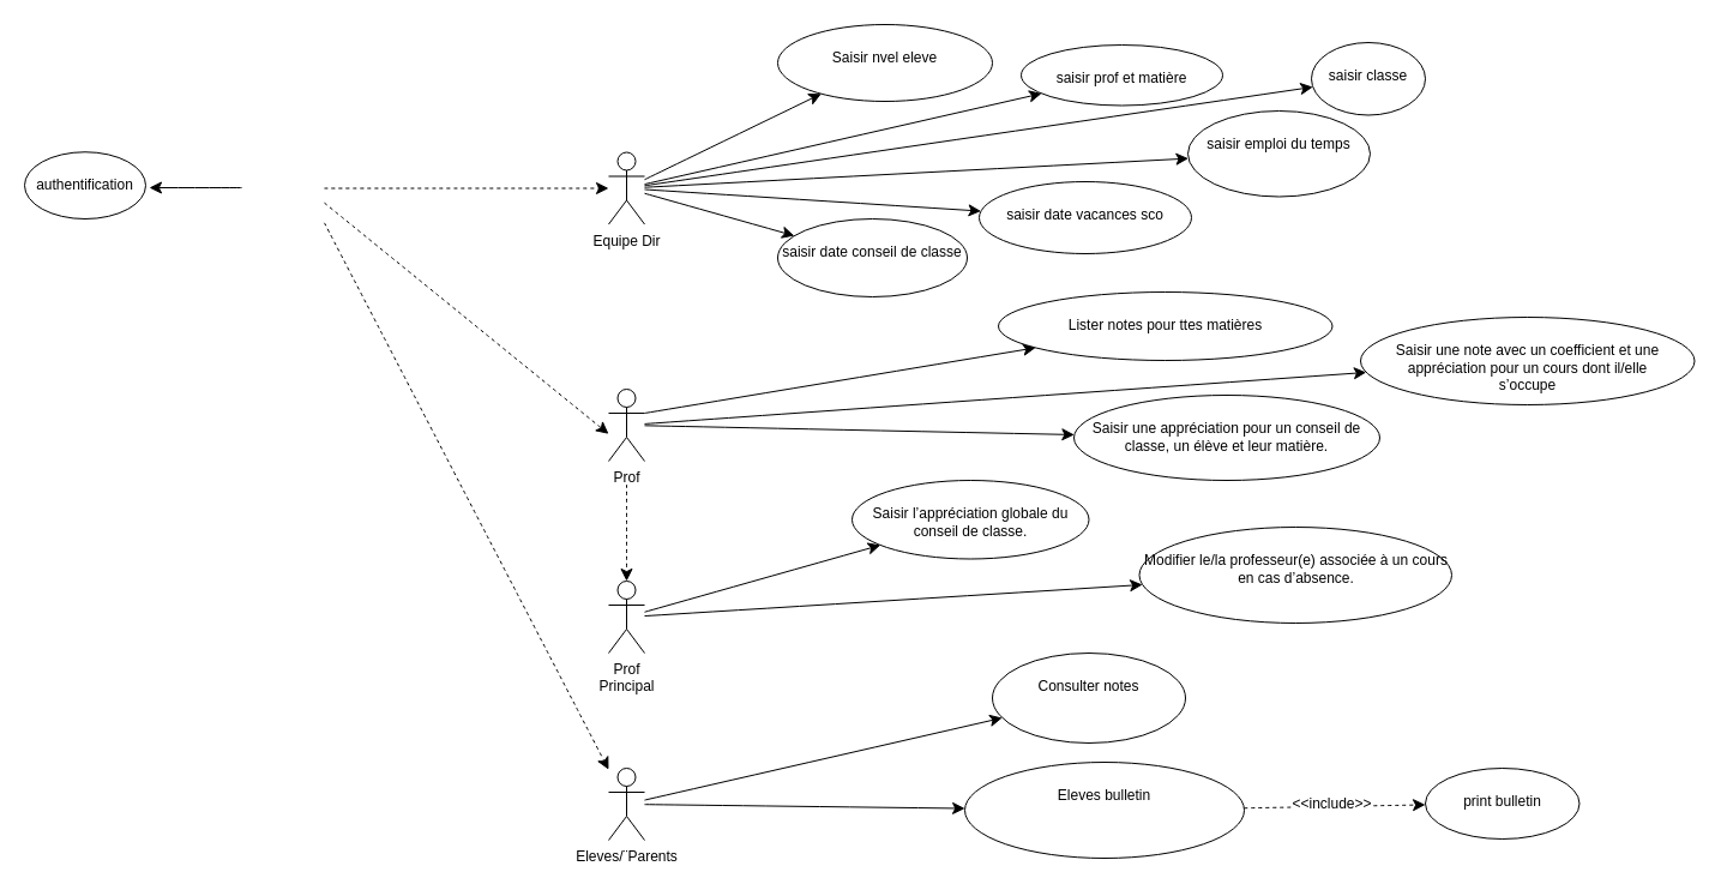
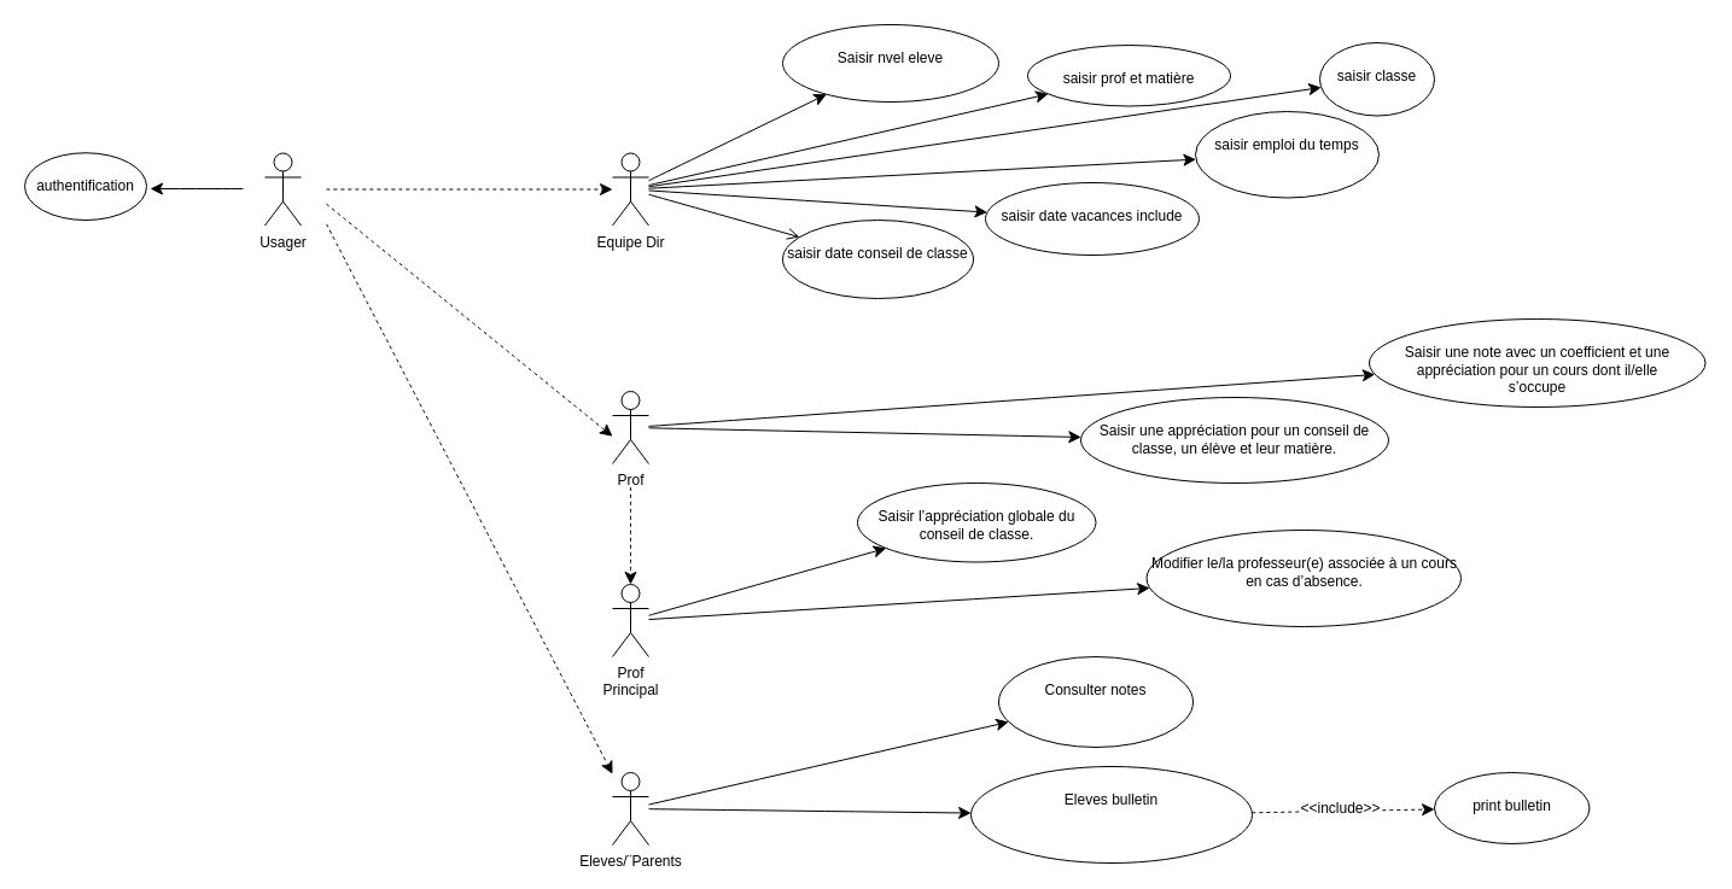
  <mxCell id="0" />
  <mxCell id="1" parent="0" />
  <mxCell id="2" value="" style="edgeStyle=none;curved=1;rounded=0;orthogonalLoop=1;jettySize=auto;html=1;fontSize=12;startSize=8;endSize=8;dashed=1;" parent="1" edge="1"><mxGeometry relative="1" as="geometry"><mxPoint x="270" y="168.691" as="sourcePoint" /><mxPoint x="507" y="361.309" as="targetPoint" /></mxGeometry></mxCell>
  <mxCell id="3" value="" style="edgeStyle=none;curved=1;rounded=0;orthogonalLoop=1;jettySize=auto;html=1;fontSize=12;startSize=8;endSize=8;dashed=1;" parent="1" target="17" edge="1"><mxGeometry relative="1" as="geometry"><mxPoint x="270" y="185.348" as="sourcePoint" /></mxGeometry></mxCell>
  <mxCell id="4" style="edgeStyle=none;curved=1;rounded=0;orthogonalLoop=1;jettySize=auto;html=1;fontSize=12;startSize=8;endSize=8;dashed=1;" parent="1" target="12" edge="1"><mxGeometry relative="1" as="geometry"><mxPoint x="270" y="156.5" as="sourcePoint" /></mxGeometry></mxCell>
  <mxCell id="5" value="" style="edgeStyle=none;curved=1;rounded=0;orthogonalLoop=1;jettySize=auto;html=1;fontSize=12;startSize=8;endSize=8;" edge="1" parent="1"><mxGeometry relative="1" as="geometry"><mxPoint x="201" y="156" as="sourcePoint" /><mxPoint x="124" y="156" as="targetPoint" /></mxGeometry></mxCell>
  <mxCell id="6" value="" style="edgeStyle=none;curved=1;rounded=0;orthogonalLoop=1;jettySize=auto;html=1;fontSize=12;startSize=8;endSize=8;" parent="1" source="12" target="24" edge="1"><mxGeometry relative="1" as="geometry" /></mxCell>
  <mxCell id="7" value="" style="edgeStyle=none;curved=1;rounded=0;orthogonalLoop=1;jettySize=auto;html=1;fontSize=12;startSize=8;endSize=8;" edge="1" parent="1" source="12" target="26"><mxGeometry relative="1" as="geometry" /></mxCell>
  <mxCell id="8" value="" style="edgeStyle=none;curved=1;rounded=0;orthogonalLoop=1;jettySize=auto;html=1;fontSize=12;startSize=8;endSize=8;" edge="1" parent="1" source="12" target="27"><mxGeometry relative="1" as="geometry" /></mxCell>
  <mxCell id="9" value="" style="edgeStyle=none;curved=1;rounded=0;orthogonalLoop=1;jettySize=auto;html=1;fontSize=12;startSize=8;endSize=8;" edge="1" parent="1" source="12" target="28"><mxGeometry relative="1" as="geometry" /></mxCell>
  <mxCell id="10" value="" style="edgeStyle=none;curved=1;rounded=0;orthogonalLoop=1;jettySize=auto;html=1;fontSize=12;startSize=8;endSize=8;" edge="1" parent="1" source="12" target="29"><mxGeometry relative="1" as="geometry" /></mxCell>
- <mxCell id="11" value="" style="edgeStyle=none;curved=1;rounded=0;orthogonalLoop=1;jettySize=auto;html=1;fontSize=12;startSize=8;endSize=8;" edge="1" parent="1" source="12" target="30"><mxGeometry relative="1" as="geometry" /></mxCell>
+ <mxCell id="11" value="" style="edgeStyle=none;curved=1;rounded=0;orthogonalLoop=1;jettySize=auto;html=1;fontSize=12;startSize=8;endSize=8;endArrow=open;" edge="1" parent="1" source="12" target="30"><mxGeometry relative="1" as="geometry" /></mxCell>
  <mxCell id="12" value="Equipe Dir" style="shape=umlActor;verticalLabelPosition=bottom;verticalAlign=top;html=1;" parent="1" vertex="1"><mxGeometry x="507" y="126.5" width="30" height="60" as="geometry" /></mxCell>
  <mxCell id="13" value="" style="edgeStyle=none;curved=1;rounded=0;orthogonalLoop=1;jettySize=auto;html=1;fontSize=12;startSize=8;endSize=8;dashed=1;" parent="1" target="20" edge="1"><mxGeometry relative="1" as="geometry"><mxPoint x="522" y="403.5" as="sourcePoint" /></mxGeometry></mxCell>
- <mxCell id="14" value="" style="edgeStyle=none;curved=1;rounded=0;orthogonalLoop=1;jettySize=auto;html=1;fontSize=12;startSize=8;endSize=8;exitX=1;exitY=0.333;exitDx=0;exitDy=0;exitPerimeter=0;" parent="1" source="34" target="23" edge="1"><mxGeometry relative="1" as="geometry"><mxPoint x="537" y="373.5" as="sourcePoint" /></mxGeometry></mxCell>
  <mxCell id="15" value="" style="edgeStyle=none;curved=1;rounded=0;orthogonalLoop=1;jettySize=auto;html=1;fontSize=12;startSize=8;endSize=8;" parent="1" source="17" target="21" edge="1"><mxGeometry relative="1" as="geometry" /></mxCell>
  <mxCell id="16" value="" style="edgeStyle=none;curved=1;rounded=0;orthogonalLoop=1;jettySize=auto;html=1;fontSize=12;startSize=8;endSize=8;" edge="1" parent="1" source="17" target="39"><mxGeometry relative="1" as="geometry" /></mxCell>
  <mxCell id="17" value="&lt;div&gt;Eleves/¨Parents&lt;/div&gt;" style="shape=umlActor;verticalLabelPosition=bottom;verticalAlign=top;html=1;" parent="1" vertex="1"><mxGeometry x="507" y="640" width="30" height="60" as="geometry" /></mxCell>
  <mxCell id="18" value="" style="edgeStyle=none;curved=1;rounded=0;orthogonalLoop=1;jettySize=auto;html=1;fontSize=12;startSize=8;endSize=8;" parent="1" source="20" target="22" edge="1"><mxGeometry relative="1" as="geometry" /></mxCell>
  <mxCell id="19" value="" style="edgeStyle=none;curved=1;rounded=0;orthogonalLoop=1;jettySize=auto;html=1;fontSize=12;startSize=8;endSize=8;" edge="1" parent="1" source="20" target="36"><mxGeometry relative="1" as="geometry" /></mxCell>
  <mxCell id="20" value="&lt;div&gt;Prof&lt;/div&gt;&lt;div&gt;Principal&lt;br&gt;&lt;/div&gt;" style="shape=umlActor;verticalLabelPosition=bottom;verticalAlign=top;html=1;" parent="1" vertex="1"><mxGeometry x="507" y="484" width="30" height="60" as="geometry" /></mxCell>
  <mxCell id="21" value="&lt;div&gt;&lt;br&gt;&lt;/div&gt;&lt;div&gt;Consulter notes&lt;/div&gt;" style="ellipse;whiteSpace=wrap;html=1;verticalAlign=top;" parent="1" vertex="1"><mxGeometry x="827" y="544" width="161" height="75" as="geometry" /></mxCell>
  <mxCell id="22" value="&lt;div&gt;&lt;br&gt;&lt;/div&gt;Saisir l’appréciation globale du conseil de classe." style="ellipse;whiteSpace=wrap;html=1;verticalAlign=top;" parent="1" vertex="1"><mxGeometry x="710" y="400" width="197.5" height="65.5" as="geometry" /></mxCell>
- <mxCell id="23" value="&lt;div&gt;&lt;br&gt;&lt;/div&gt;&lt;div&gt;Lister notes pour ttes matières&lt;/div&gt;" style="ellipse;whiteSpace=wrap;html=1;verticalAlign=top;" parent="1" vertex="1"><mxGeometry x="832" y="243" width="278.5" height="57" as="geometry" /></mxCell>
  <mxCell id="24" value="&lt;div&gt;&lt;br&gt;&lt;/div&gt;&lt;div&gt;Saisir nvel eleve&lt;/div&gt;" style="ellipse;whiteSpace=wrap;html=1;verticalAlign=top;" parent="1" vertex="1"><mxGeometry x="648" y="20" width="179" height="64" as="geometry" /></mxCell>
  <mxCell id="25" value="&lt;div&gt;&lt;br&gt;&lt;/div&gt;&lt;div&gt;authentification&lt;br&gt;&lt;/div&gt;" style="ellipse;whiteSpace=wrap;html=1;verticalAlign=top;" vertex="1" parent="1"><mxGeometry x="20" y="126.25" width="101" height="55.75" as="geometry" /></mxCell>
  <mxCell id="26" value="&lt;br&gt;&lt;div&gt;saisir prof et matière&lt;/div&gt;" style="ellipse;whiteSpace=wrap;html=1;verticalAlign=top;" vertex="1" parent="1"><mxGeometry x="851" y="37" width="168" height="50.5" as="geometry" /></mxCell>
  <mxCell id="27" value="&lt;div&gt;&lt;br&gt;&lt;/div&gt;&lt;div&gt;saisir classe&lt;/div&gt;" style="ellipse;whiteSpace=wrap;html=1;verticalAlign=top;" vertex="1" parent="1"><mxGeometry x="1093" y="35" width="95" height="60.5" as="geometry" /></mxCell>
  <mxCell id="28" value="&lt;div&gt;&lt;br&gt;&lt;/div&gt;&lt;div&gt;saisir emploi du temps&lt;/div&gt;" style="ellipse;whiteSpace=wrap;html=1;verticalAlign=top;" vertex="1" parent="1"><mxGeometry x="990" y="92" width="152" height="71.5" as="geometry" /></mxCell>
- <mxCell id="29" value="&lt;div&gt;&lt;br&gt;&lt;/div&gt;&lt;div&gt;saisir date vacances sco&lt;/div&gt;" style="ellipse;whiteSpace=wrap;html=1;verticalAlign=top;" vertex="1" parent="1"><mxGeometry x="816" y="151" width="177" height="60" as="geometry" /></mxCell>
+ <mxCell id="29" value="&lt;div&gt;&lt;br&gt;&lt;/div&gt;&lt;div&gt;saisir date vacances include&lt;/div&gt;" style="ellipse;whiteSpace=wrap;html=1;verticalAlign=top;" vertex="1" parent="1"><mxGeometry x="816" y="151" width="177" height="60" as="geometry" /></mxCell>
  <mxCell id="30" value="&lt;div&gt;&lt;br&gt;&lt;/div&gt;&lt;div&gt;saisir date conseil de classe&lt;/div&gt;" style="ellipse;whiteSpace=wrap;html=1;verticalAlign=top;" vertex="1" parent="1"><mxGeometry x="648" y="182" width="158" height="65" as="geometry" /></mxCell>
  <mxCell id="31" value="&lt;br&gt;&lt;div&gt;Saisir une note avec un coefficient et une appréciation pour un cours dont il/elle&lt;/div&gt;s’occupe" style="ellipse;whiteSpace=wrap;html=1;verticalAlign=top;" vertex="1" parent="1"><mxGeometry x="1134" y="264" width="278.5" height="73" as="geometry" /></mxCell>
  <mxCell id="32" style="edgeStyle=none;curved=1;rounded=0;orthogonalLoop=1;jettySize=auto;html=1;fontSize=12;startSize=8;endSize=8;" edge="1" parent="1" source="34" target="31"><mxGeometry relative="1" as="geometry" /></mxCell>
  <mxCell id="33" value="" style="edgeStyle=none;curved=1;rounded=0;orthogonalLoop=1;jettySize=auto;html=1;fontSize=12;startSize=8;endSize=8;" edge="1" parent="1" source="34" target="35"><mxGeometry relative="1" as="geometry" /></mxCell>
  <mxCell id="34" value="&lt;div&gt;Prof&lt;br&gt;&lt;/div&gt;" style="shape=umlActor;verticalLabelPosition=bottom;verticalAlign=top;html=1;" vertex="1" parent="1"><mxGeometry x="507" y="324" width="30" height="60" as="geometry" /></mxCell>
  <mxCell id="35" value="&lt;div&gt;&lt;br&gt;&lt;/div&gt;&lt;div&gt;Saisir une appréciation pour un conseil de classe, un élève et leur matière.&lt;br&gt;&lt;/div&gt;" style="ellipse;whiteSpace=wrap;html=1;verticalAlign=top;" vertex="1" parent="1"><mxGeometry x="895" y="329" width="255" height="71" as="geometry" /></mxCell>
  <mxCell id="36" value="&lt;div&gt;&lt;br&gt;&lt;/div&gt;&lt;div&gt;Modifier le/la professeur(e) associée à un cours en cas d’absence.&lt;br&gt;&lt;/div&gt;" style="ellipse;whiteSpace=wrap;html=1;verticalAlign=top;" vertex="1" parent="1"><mxGeometry x="949.5" y="439" width="260.5" height="80" as="geometry" /></mxCell>
  <mxCell id="37" value="" style="edgeStyle=none;curved=1;rounded=0;orthogonalLoop=1;jettySize=auto;html=1;fontSize=12;startSize=8;endSize=8;dashed=1;" edge="1" parent="1" source="39" target="40"><mxGeometry relative="1" as="geometry" /></mxCell>
  <mxCell id="38" value="&amp;lt;&amp;lt;include&amp;gt;&amp;gt;" style="edgeLabel;html=1;align=center;verticalAlign=middle;resizable=0;points=[];fontSize=12;" vertex="1" connectable="0" parent="37"><mxGeometry x="-0.032" y="2" relative="1" as="geometry"><mxPoint as="offset" /></mxGeometry></mxCell>
  <mxCell id="39" value="&lt;div&gt;&lt;br&gt;&lt;/div&gt;&lt;div&gt;Eleves bulletin&lt;br&gt;&lt;/div&gt;" style="ellipse;whiteSpace=wrap;html=1;verticalAlign=top;" vertex="1" parent="1"><mxGeometry x="804" y="635" width="233" height="80" as="geometry" /></mxCell>
  <mxCell id="40" value="&lt;div&gt;&lt;br&gt;&lt;/div&gt;&lt;div&gt;print bulletin&lt;/div&gt;" style="ellipse;whiteSpace=wrap;html=1;verticalAlign=top;" vertex="1" parent="1"><mxGeometry x="1188" y="640" width="128.5" height="59" as="geometry" /></mxCell>
+ <mxCell id="41" value="&lt;div&gt;Usager&lt;/div&gt;" style="shape=umlActor;verticalLabelPosition=bottom;verticalAlign=top;html=1;" vertex="1" parent="1"><mxGeometry x="219" y="126.5" width="30" height="60" as="geometry" /></mxCell>
